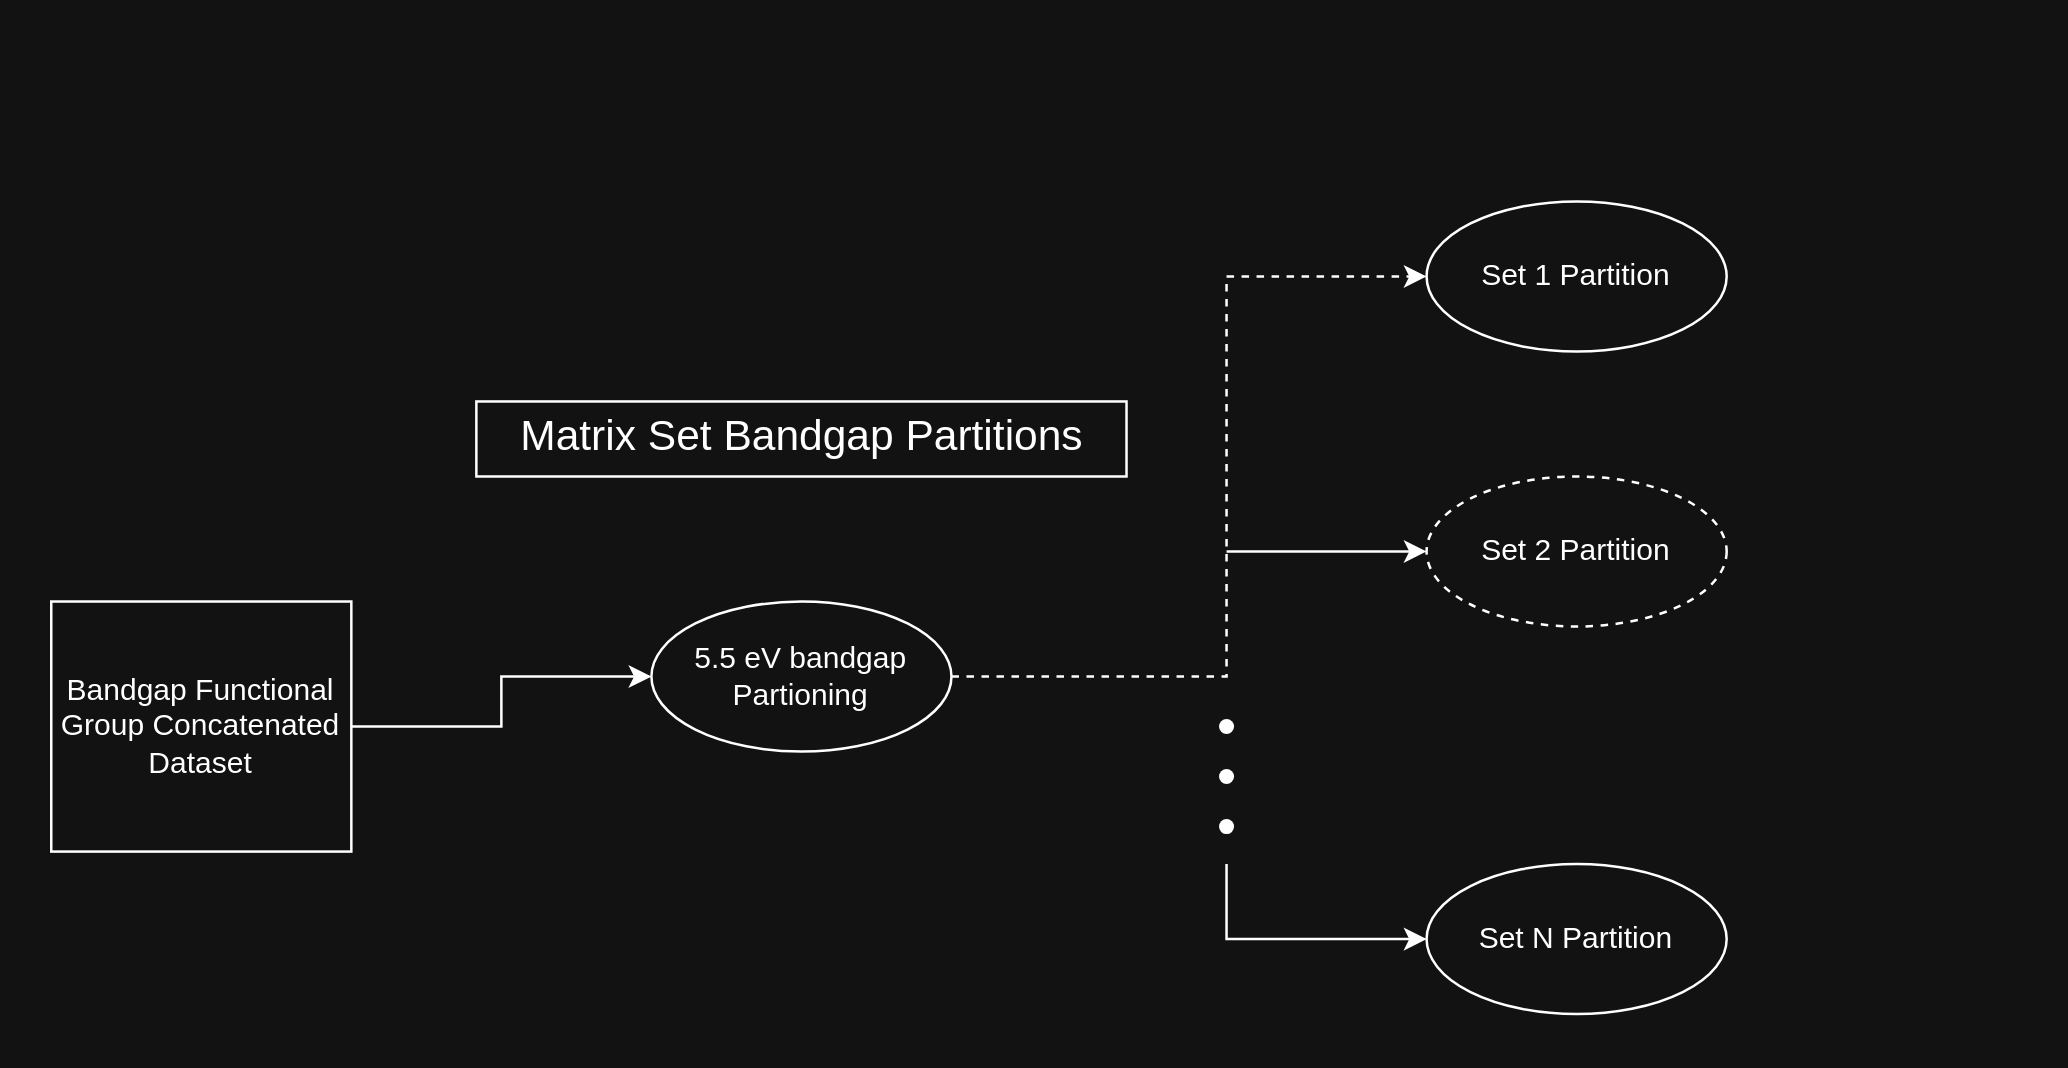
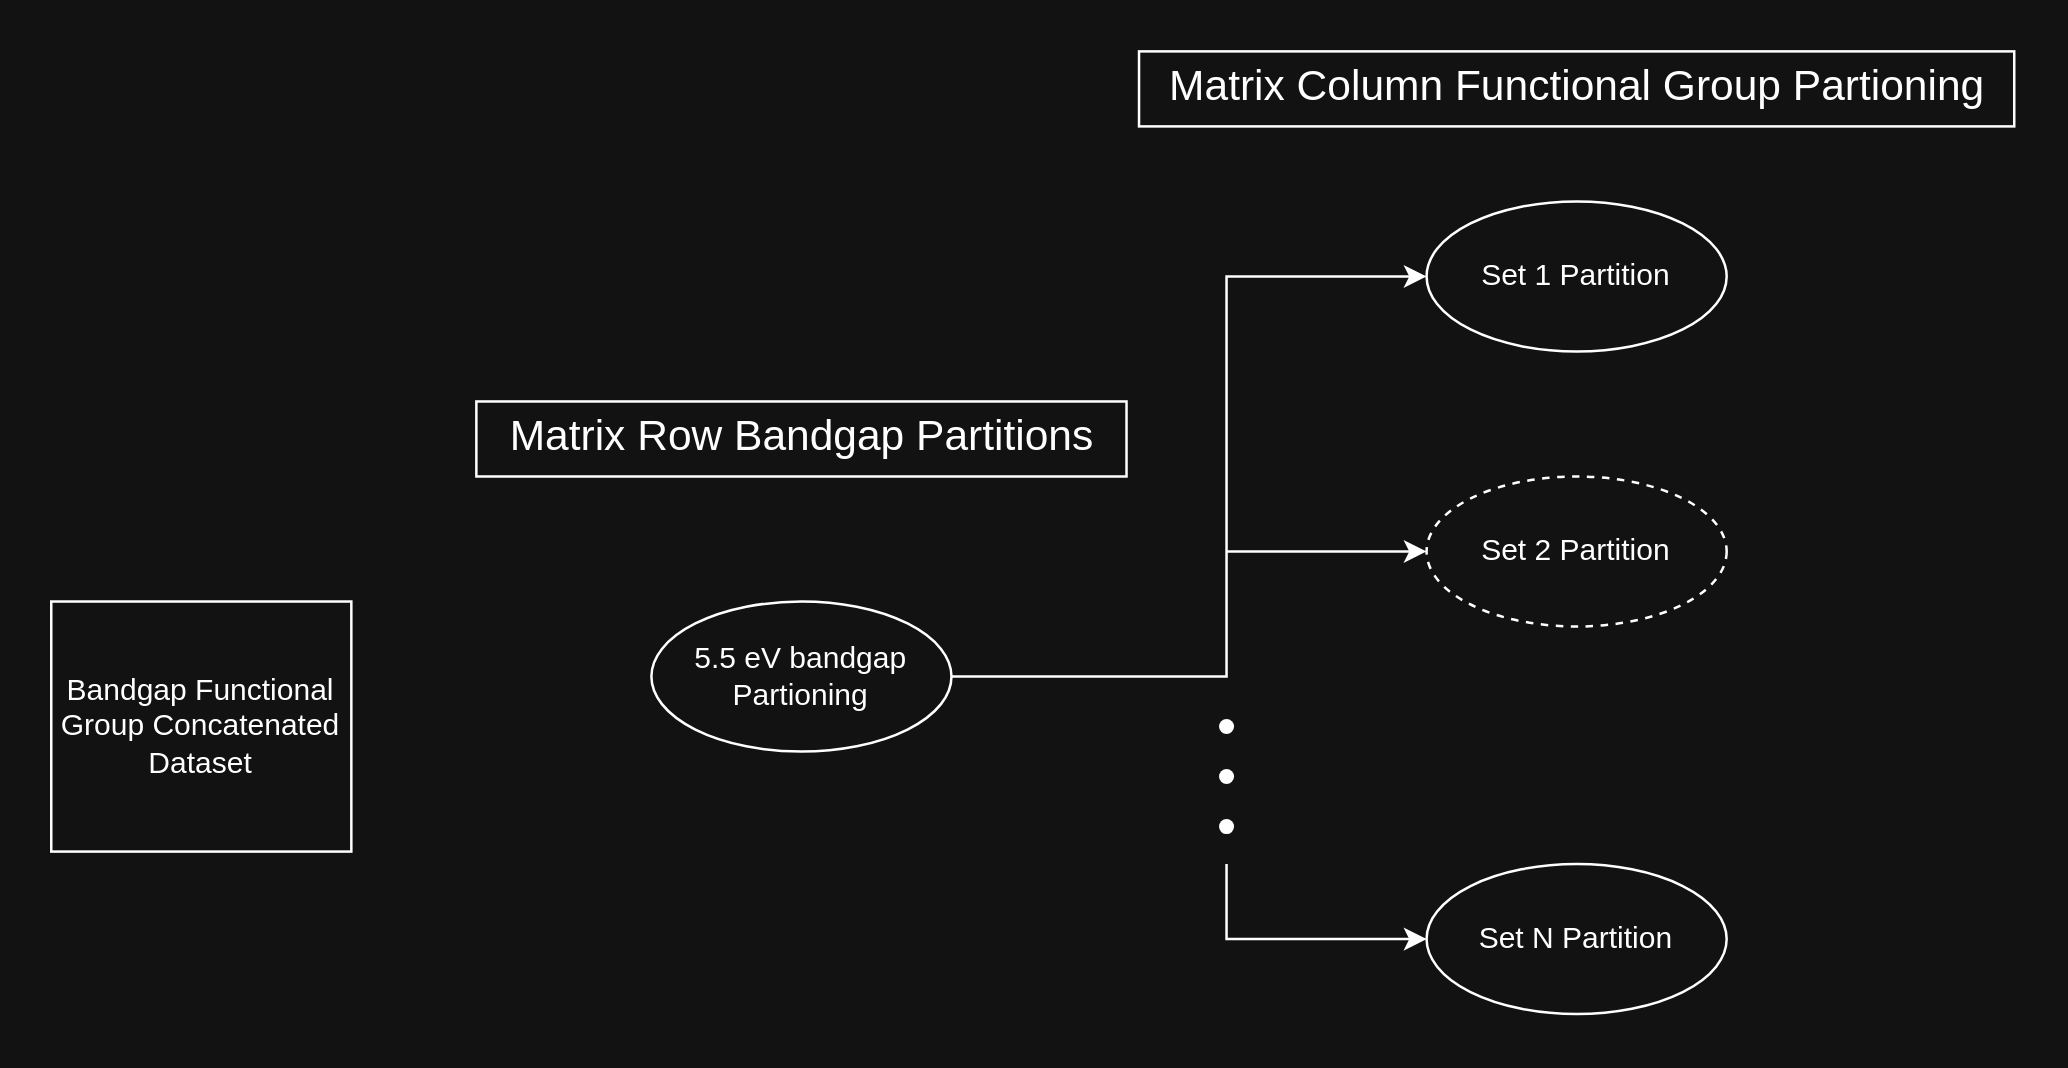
  <mxCell id="0" />
  <mxCell id="1" parent="0" />
- <mxCell id="2" value="" style="edgeStyle=orthogonalEdgeStyle;rounded=0;orthogonalLoop=1;jettySize=auto;html=1;entryX=0;entryY=0.5;entryDx=0;entryDy=0;labelBackgroundColor=#FFFFFF;fontColor=#FFFFFF;strokeColor=#FFFFFF;" edge="1" parent="1" source="3" target="5"><mxGeometry relative="1" as="geometry"><mxPoint x="250" y="270" as="targetPoint" /></mxGeometry></mxCell>
  <mxCell id="3" value="Bandgap Functional Group Concatenated Dataset" style="rounded=0;whiteSpace=wrap;html=1;fontColor=#FFFFFF;fillColor=#121212;strokeColor=#FFFFFF;" vertex="1" parent="1"><mxGeometry x="20" y="240" width="120" height="100" as="geometry" /></mxCell>
- <mxCell id="4" value="" style="edgeStyle=orthogonalEdgeStyle;rounded=0;orthogonalLoop=1;jettySize=auto;html=1;entryX=0;entryY=0.5;entryDx=0;entryDy=0;labelBackgroundColor=#FFFFFF;fontColor=#FFFFFF;strokeColor=#FFFFFF;dashed=1;" edge="1" parent="1" source="5" target="6"><mxGeometry relative="1" as="geometry"><mxPoint x="560" y="110" as="targetPoint" /><Array as="points"><mxPoint x="490" y="270" /><mxPoint x="490" y="110" /></Array></mxGeometry></mxCell>
+ <mxCell id="4" value="" style="edgeStyle=orthogonalEdgeStyle;rounded=0;orthogonalLoop=1;jettySize=auto;html=1;entryX=0;entryY=0.5;entryDx=0;entryDy=0;labelBackgroundColor=#FFFFFF;fontColor=#FFFFFF;strokeColor=#FFFFFF;" edge="1" parent="1" source="5" target="6"><mxGeometry relative="1" as="geometry"><mxPoint x="560" y="110" as="targetPoint" /><Array as="points"><mxPoint x="490" y="270" /><mxPoint x="490" y="110" /></Array></mxGeometry></mxCell>
  <mxCell id="5" value="5.5 eV bandgap Partioning" style="ellipse;whiteSpace=wrap;html=1;rounded=0;fontColor=#FFFFFF;fillColor=#121212;strokeColor=#FFFFFF;" vertex="1" parent="1"><mxGeometry x="260" y="240" width="120" height="60" as="geometry" /></mxCell>
  <mxCell id="6" value="Set 1 Partition" style="ellipse;whiteSpace=wrap;html=1;rounded=0;fontColor=#FFFFFF;fillColor=#121212;strokeColor=#FFFFFF;" vertex="1" parent="1"><mxGeometry x="570" y="80" width="120" height="60" as="geometry" /></mxCell>
+ <mxCell id="7" value="&lt;font style=&quot;font-size: 17px;&quot;&gt;Matrix Column Functional Group Partioning&lt;/font&gt;" style="text;html=1;align=center;verticalAlign=middle;resizable=0;points=[];autosize=1;strokeColor=#FFFFFF;fillColor=#121212;fontColor=#FFFFFF;" vertex="1" parent="1"><mxGeometry x="455" y="20" width="350" height="30" as="geometry" /></mxCell>
  <mxCell id="8" value="Set 2 Partition" style="ellipse;whiteSpace=wrap;html=1;rounded=0;fontColor=#FFFFFF;fillColor=#121212;strokeColor=#FFFFFF;dashed=1;" vertex="1" parent="1"><mxGeometry x="570" y="190" width="120" height="60" as="geometry" /></mxCell>
  <mxCell id="9" value="" style="endArrow=classic;html=1;rounded=0;fontSize=17;entryX=0;entryY=0.5;entryDx=0;entryDy=0;labelBackgroundColor=#FFFFFF;fontColor=#FFFFFF;strokeColor=#FFFFFF;" edge="1" parent="1" target="8"><mxGeometry width="50" height="50" relative="1" as="geometry"><mxPoint x="490" y="220" as="sourcePoint" /><mxPoint x="620" y="320" as="targetPoint" /></mxGeometry></mxCell>
  <mxCell id="10" value="Set N Partition" style="ellipse;whiteSpace=wrap;html=1;rounded=0;fontColor=#FFFFFF;fillColor=#121212;strokeColor=#FFFFFF;" vertex="1" parent="1"><mxGeometry x="570" y="345" width="120" height="60" as="geometry" /></mxCell>
  <mxCell id="11" value="" style="endArrow=classic;html=1;rounded=0;fontSize=17;entryX=0;entryY=0.5;entryDx=0;entryDy=0;labelBackgroundColor=#FFFFFF;fontColor=#FFFFFF;strokeColor=#FFFFFF;" edge="1" parent="1" target="10"><mxGeometry width="50" height="50" relative="1" as="geometry"><mxPoint x="490" y="345" as="sourcePoint" /><mxPoint x="620" y="475" as="targetPoint" /><Array as="points"><mxPoint x="490" y="375" /></Array></mxGeometry></mxCell>
  <mxCell id="12" value="" style="shape=waypoint;sketch=0;fillStyle=solid;size=6;pointerEvents=1;points=[];fillColor=#121212;resizable=0;rotatable=0;perimeter=centerPerimeter;snapToPoint=1;fontSize=17;fontColor=#FFFFFF;strokeColor=#FFFFFF;" vertex="1" parent="1"><mxGeometry x="470" y="270" width="40" height="40" as="geometry" /></mxCell>
  <mxCell id="13" value="" style="shape=waypoint;sketch=0;fillStyle=solid;size=6;pointerEvents=1;points=[];fillColor=#121212;resizable=0;rotatable=0;perimeter=centerPerimeter;snapToPoint=1;fontSize=17;fontColor=#FFFFFF;strokeColor=#FFFFFF;" vertex="1" parent="1"><mxGeometry x="470" y="290" width="40" height="40" as="geometry" /></mxCell>
  <mxCell id="14" value="" style="shape=waypoint;sketch=0;fillStyle=solid;size=6;pointerEvents=1;points=[];fillColor=#121212;resizable=0;rotatable=0;perimeter=centerPerimeter;snapToPoint=1;fontSize=17;fontColor=#FFFFFF;strokeColor=#FFFFFF;" vertex="1" parent="1"><mxGeometry x="470" y="310" width="40" height="40" as="geometry" /></mxCell>
- <mxCell id="15" value="Matrix Set Bandgap Partitions" style="text;html=1;align=center;verticalAlign=middle;resizable=0;points=[];autosize=1;strokeColor=#FFFFFF;fillColor=#121212;fontSize=17;fontColor=#FFFFFF;" vertex="1" parent="1"><mxGeometry x="190" y="160" width="260" height="30" as="geometry" /></mxCell>
+ <mxCell id="15" value="Matrix Row Bandgap Partitions" style="text;html=1;align=center;verticalAlign=middle;resizable=0;points=[];autosize=1;strokeColor=#FFFFFF;fillColor=#121212;fontSize=17;fontColor=#FFFFFF;" vertex="1" parent="1"><mxGeometry x="190" y="160" width="260" height="30" as="geometry" /></mxCell>
